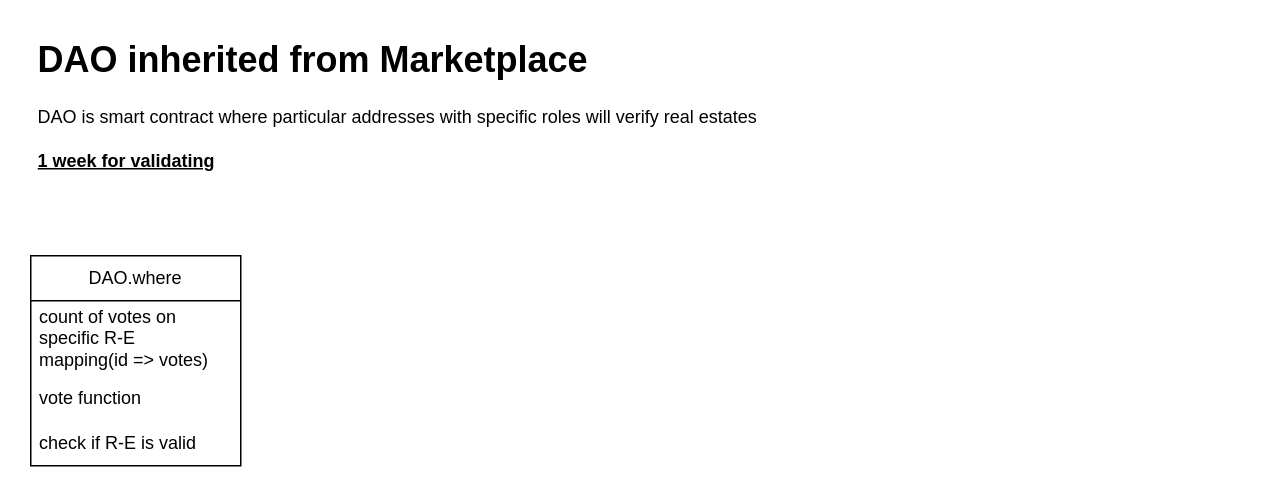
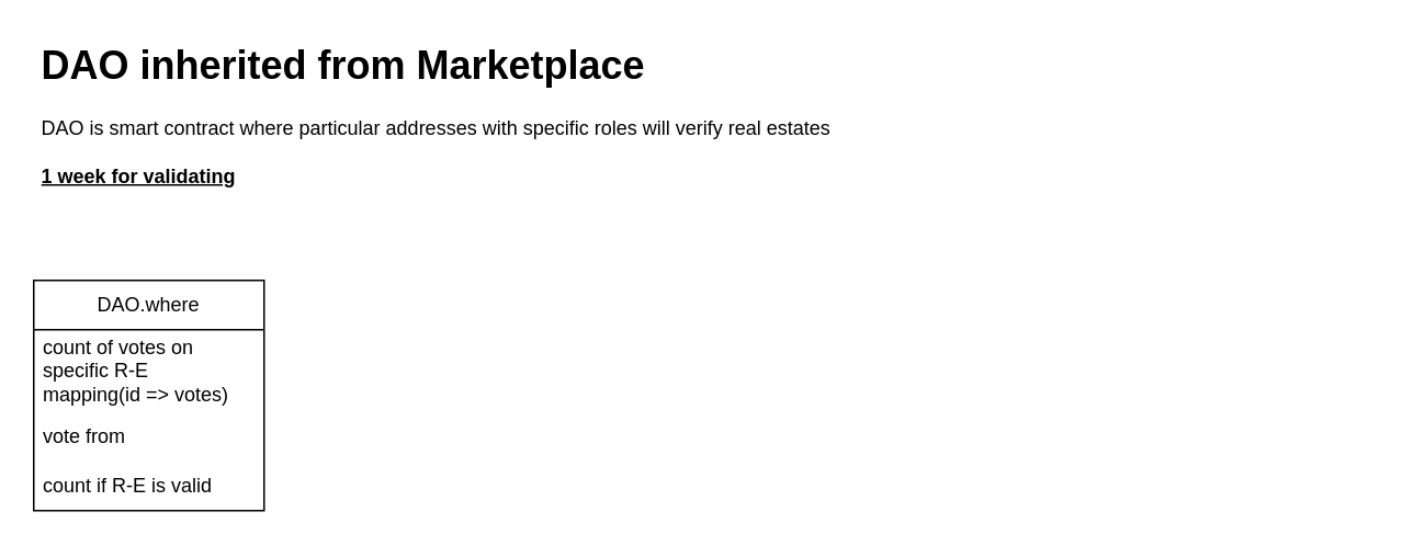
  <mxCell id="0" />
  <mxCell id="1" parent="0" />
  <mxCell id="2" value="&lt;h1&gt;DAO inherited from Marketplace&lt;/h1&gt;&lt;p&gt;DAO is smart contract where particular addresses with specific roles will verify real estates&lt;br&gt;&lt;br&gt;&lt;b&gt;&lt;u&gt;1 week for validating&lt;/u&gt;&lt;/b&gt;&lt;/p&gt;&lt;p&gt;&lt;br&gt;&lt;/p&gt;&lt;p&gt;&lt;br&gt;&lt;/p&gt;" style="text;html=1;strokeColor=none;fillColor=none;spacing=5;spacingTop=-20;whiteSpace=wrap;overflow=hidden;rounded=0;" parent="1" vertex="1"><mxGeometry x="20" y="20" width="810" height="120" as="geometry" /></mxCell>
  <mxCell id="3" value="DAO.where" style="swimlane;fontStyle=0;childLayout=stackLayout;horizontal=1;startSize=30;horizontalStack=0;resizeParent=1;resizeParentMax=0;resizeLast=0;collapsible=1;marginBottom=0;whiteSpace=wrap;html=1;" parent="1" vertex="1"><mxGeometry x="20" y="170" width="140" height="140" as="geometry" /></mxCell>
  <mxCell id="4" value="count of votes on specific R-E&lt;br&gt;mapping(id =&amp;gt; votes)" style="text;strokeColor=none;fillColor=none;align=left;verticalAlign=middle;spacingLeft=4;spacingRight=4;overflow=hidden;points=[[0,0.5],[1,0.5]];portConstraint=eastwest;rotatable=0;whiteSpace=wrap;html=1;" parent="3" vertex="1"><mxGeometry y="30" width="140" height="50" as="geometry" /></mxCell>
- <mxCell id="5" value="vote function" style="text;strokeColor=none;fillColor=none;align=left;verticalAlign=middle;spacingLeft=4;spacingRight=4;overflow=hidden;points=[[0,0.5],[1,0.5]];portConstraint=eastwest;rotatable=0;whiteSpace=wrap;html=1;" parent="3" vertex="1"><mxGeometry y="80" width="140" height="30" as="geometry" /></mxCell>
- <mxCell id="6" value="check if R-E is valid" style="text;strokeColor=none;fillColor=none;align=left;verticalAlign=middle;spacingLeft=4;spacingRight=4;overflow=hidden;points=[[0,0.5],[1,0.5]];portConstraint=eastwest;rotatable=0;whiteSpace=wrap;html=1;" parent="3" vertex="1"><mxGeometry y="110" width="140" height="30" as="geometry" /></mxCell>
+ <mxCell id="5" value="vote from" style="text;strokeColor=none;fillColor=none;align=left;verticalAlign=middle;spacingLeft=4;spacingRight=4;overflow=hidden;points=[[0,0.5],[1,0.5]];portConstraint=eastwest;rotatable=0;whiteSpace=wrap;html=1;" parent="3" vertex="1"><mxGeometry y="80" width="140" height="30" as="geometry" /></mxCell>
+ <mxCell id="6" value="count if R-E is valid" style="text;strokeColor=none;fillColor=none;align=left;verticalAlign=middle;spacingLeft=4;spacingRight=4;overflow=hidden;points=[[0,0.5],[1,0.5]];portConstraint=eastwest;rotatable=0;whiteSpace=wrap;html=1;" parent="3" vertex="1"><mxGeometry y="110" width="140" height="30" as="geometry" /></mxCell>
